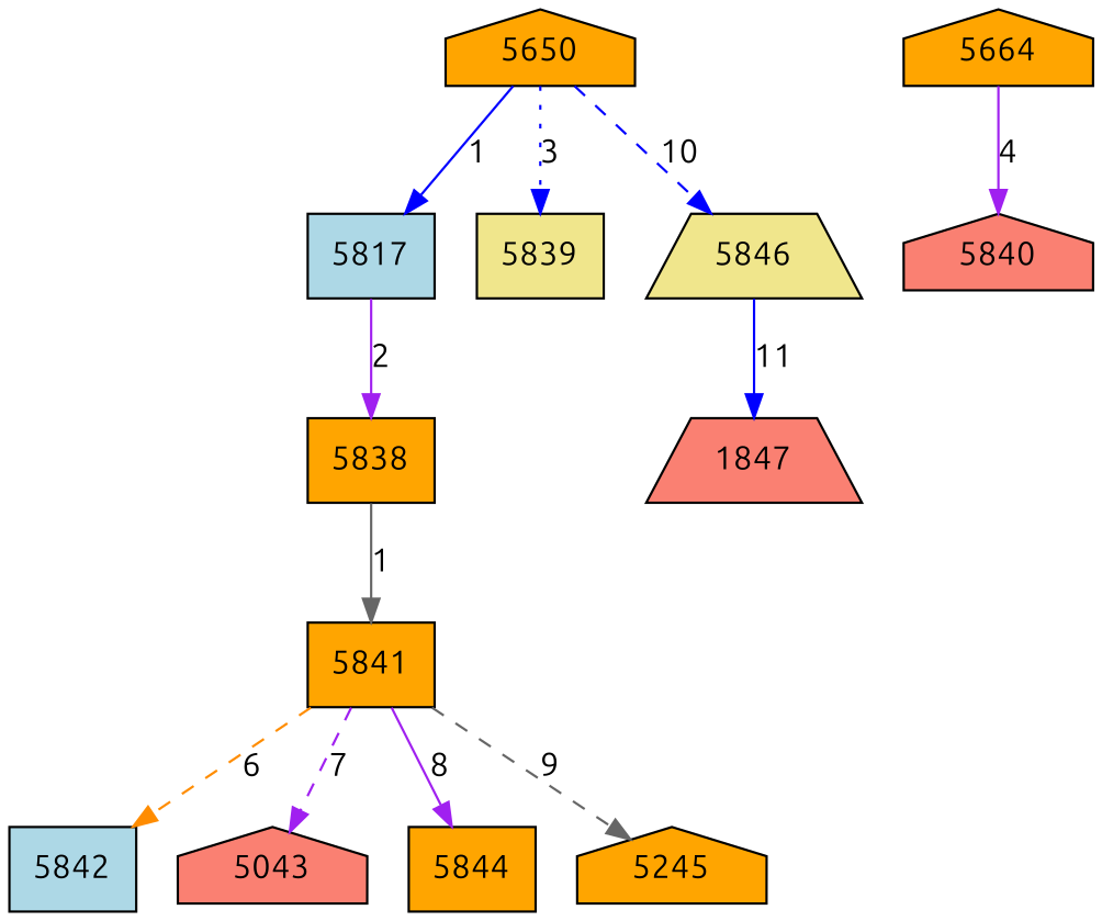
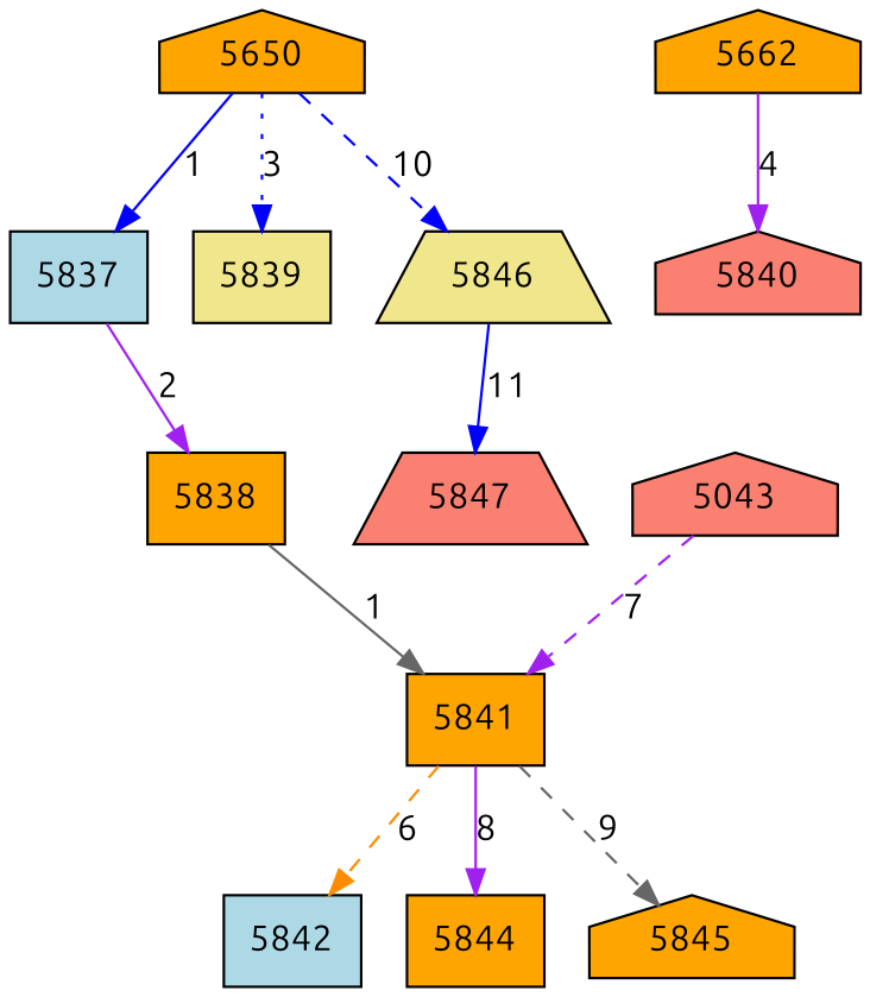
  digraph {
    fontname=Ubuntu
    node [fillcolor=orange fontname=Ubuntu shape=box style=filled]
    edge [color=blue fontname=Ubuntu style=solid]
    5650 [shape=house]
-   5837 [fillcolor=lightblue label=5817]
+   5837 [fillcolor=lightblue]
    5839 [fillcolor=khaki]
    5846 [fillcolor=khaki shape=trapezium]
    5838
-   5847 [fillcolor=salmon shape=trapezium label=1847]
+   5847 [fillcolor=salmon shape=trapezium]
    5841
    5842 [fillcolor=lightblue]
    n9 [fillcolor=salmon label=5043 shape=house]
    5844
-   5845 [shape=house label=5245]
-   5664 [shape=house]
+   5845 [shape=house]
+   5664 [shape=house label=5662]
    5840 [fillcolor=salmon shape=house]
    5650 -> 5837 [label=1]
    5650 -> 5839 [label=3 style=dotted]
    5650 -> 5846 [label=10 style=dashed]
    5837 -> 5838 [color=purple label=2]
    5846 -> 5847 [label=11]
    5838 -> 5841 [color=gray40 label=1]
    5841 -> 5842 [color=darkorange label=6 style=dashed]
-   5841 -> n9 [color=purple label=7 style=dashed]
+   n9 -> 5841 [color=purple label=7 style=dashed]
    5841 -> 5844 [color=purple label=8]
    5841 -> 5845 [color=gray40 label=9 style=dashed]
    5664 -> 5840 [color=purple label=4]
  }
